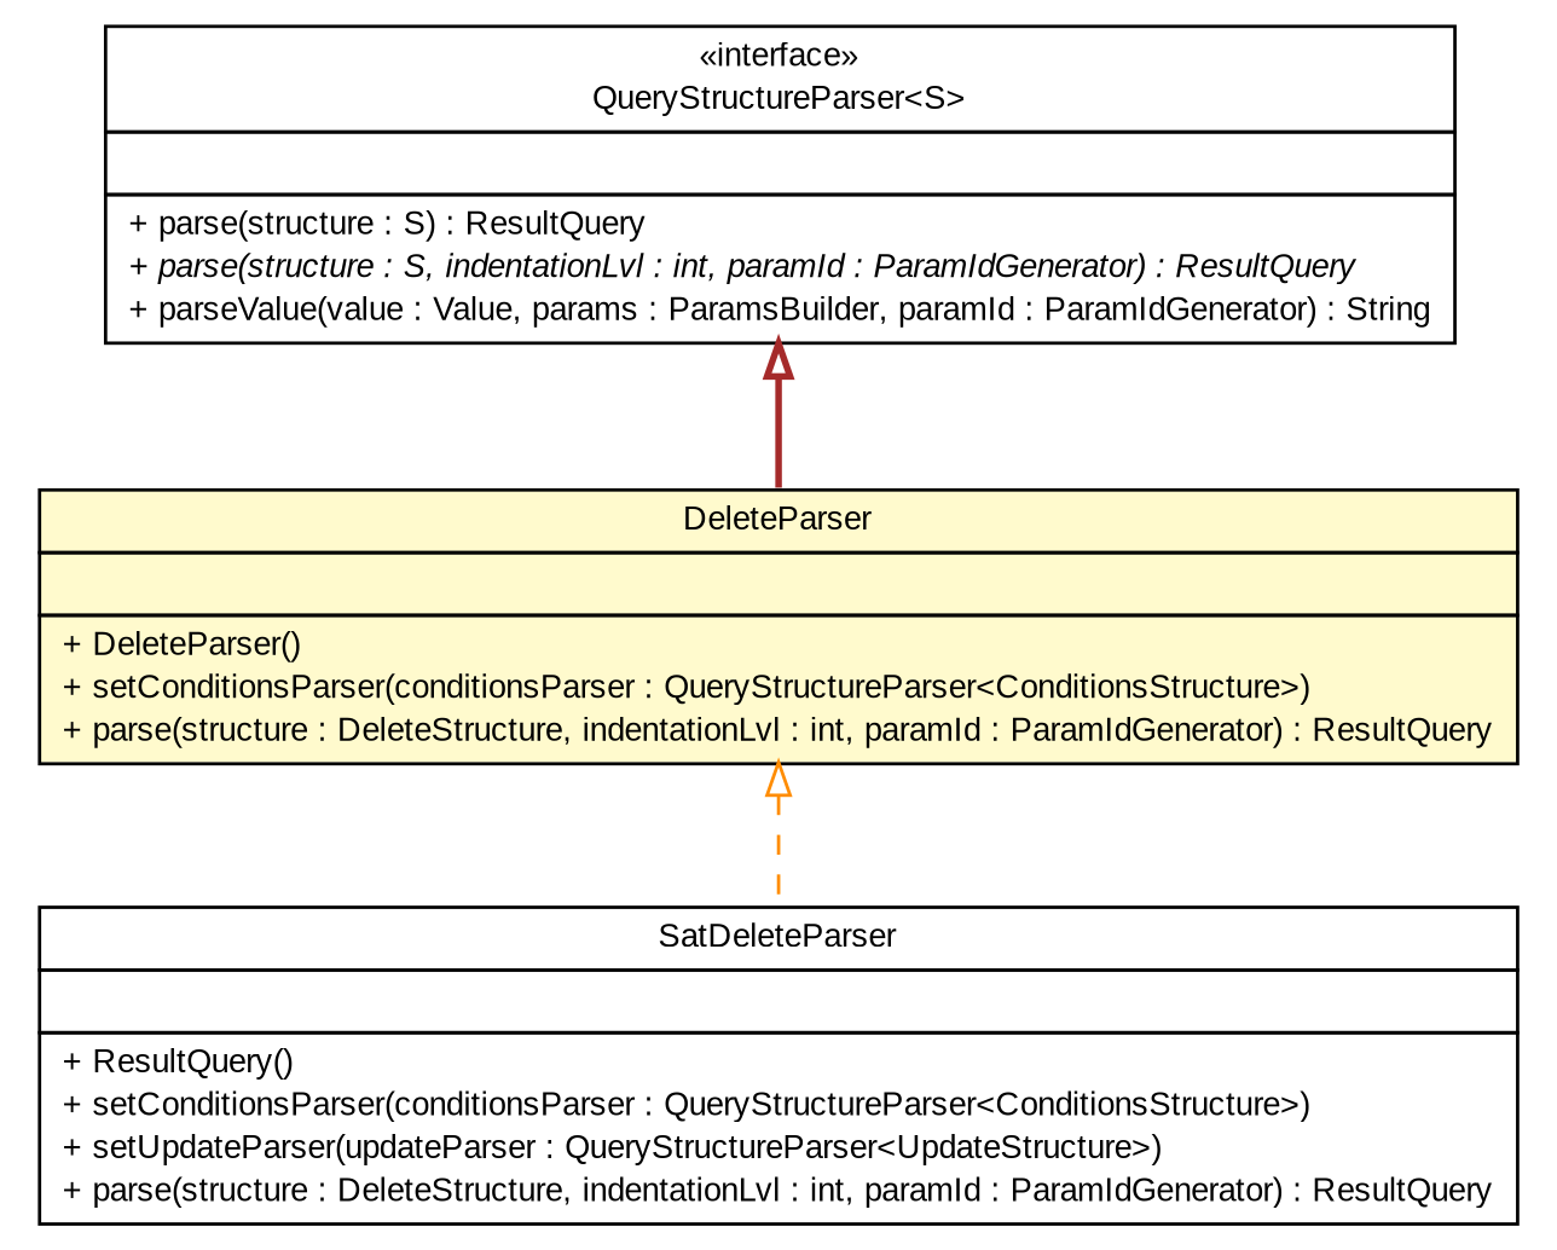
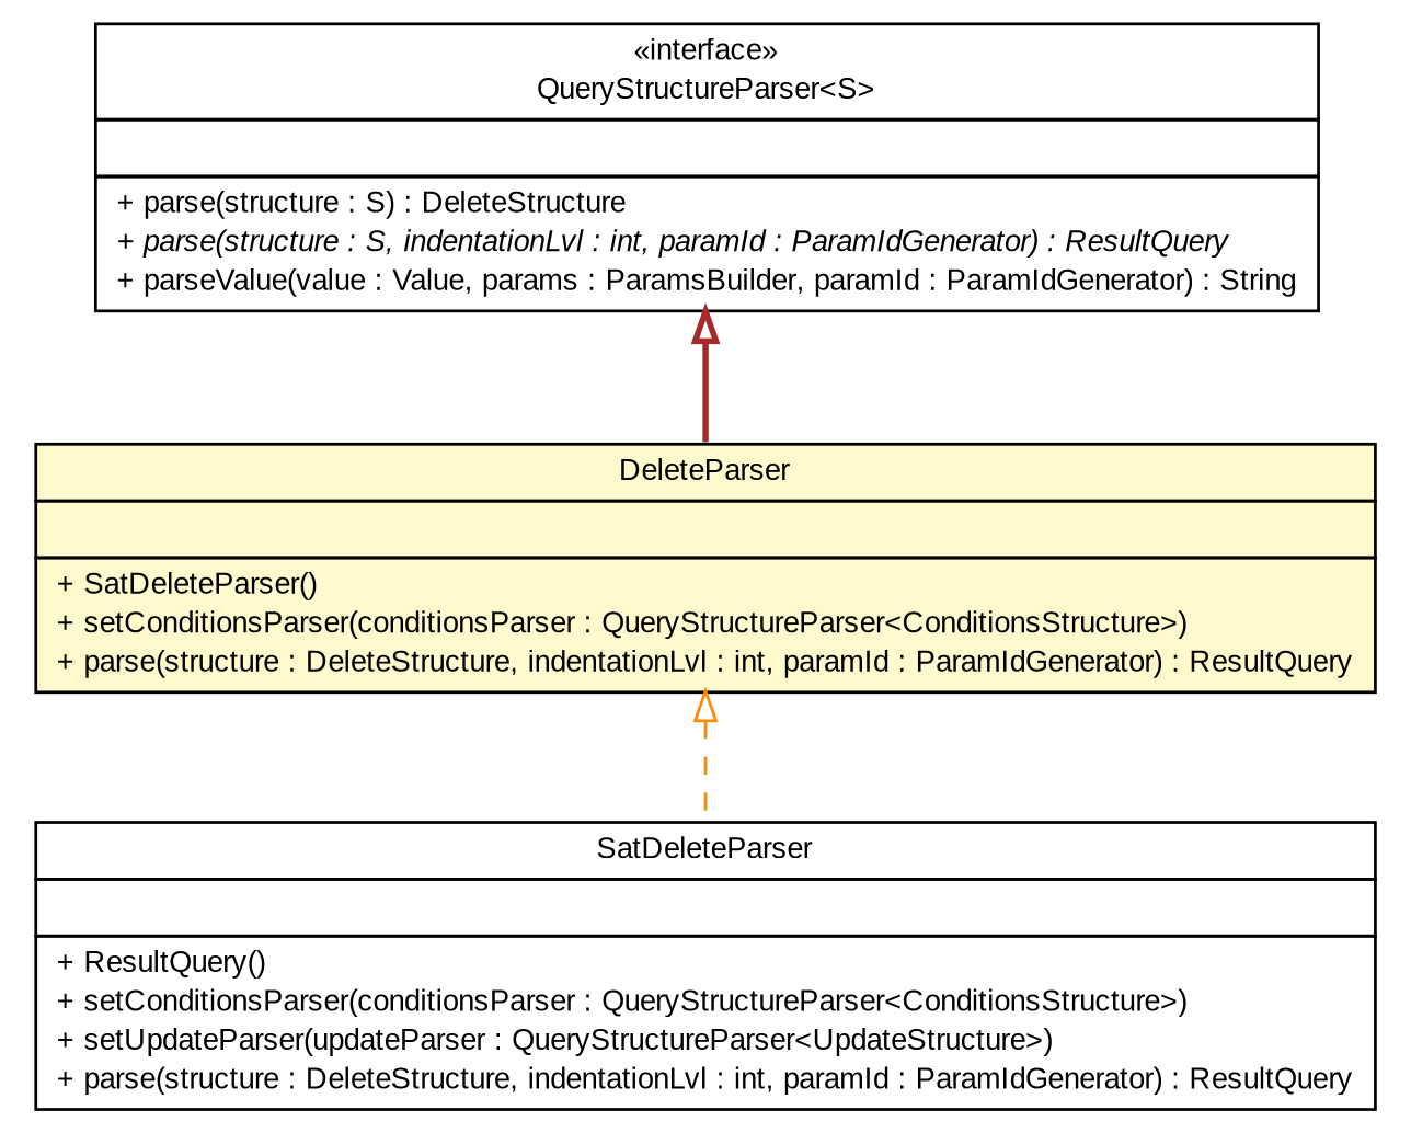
  digraph {
    nodesep=0.25
    ranksep=0.5
    node [fontcolor=black fontname=arial fontsize=10.0 shape=plaintext]
    edge [arrowtail=empty dir=back fontname=arial fontsize=10 headport=p labelfontname=arial labelfontsize=10 tailport=p]
-   n1 [label=<<table title="br.gov.to.sefaz.persistence.query.parser.delete.DeleteParser" border="0" cellborder="1" cellspacing="0" cellpadding="2" port="p" bgcolor="lemonChiffon" href="./DeleteParser.html"> 		<tr><td><table border="0" cellspacing="0" cellpadding="1"> <tr><td align="center" balign="center"> DeleteParser </td></tr> 		</table></td></tr> 		<tr><td><table border="0" cellspacing="0" cellpadding="1"> <tr><td align="left" balign="left">  </td></tr> 		</table></td></tr> 		<tr><td><table border="0" cellspacing="0" cellpadding="1"> <tr><td align="left" balign="left"> + DeleteParser() </td></tr> <tr><td align="left" balign="left"> + setConditionsParser(conditionsParser : QueryStructureParser&lt;ConditionsStructure&gt;) </td></tr> <tr><td align="left" balign="left"> + parse(structure : DeleteStructure, indentationLvl : int, paramId : ParamIdGenerator) : ResultQuery </td></tr> 		</table></td></tr> 		</table>>]
+   n1 [label=<<table title="br.gov.to.sefaz.persistence.query.parser.delete.DeleteParser" border="0" cellborder="1" cellspacing="0" cellpadding="2" port="p" bgcolor="lemonChiffon" href="./DeleteParser.html"> 		<tr><td><table border="0" cellspacing="0" cellpadding="1"> <tr><td align="center" balign="center"> DeleteParser </td></tr> 		</table></td></tr> 		<tr><td><table border="0" cellspacing="0" cellpadding="1"> <tr><td align="left" balign="left">  </td></tr> 		</table></td></tr> 		<tr><td><table border="0" cellspacing="0" cellpadding="1"> <tr><td align="left" balign="left"> + SatDeleteParser() </td></tr> <tr><td align="left" balign="left"> + setConditionsParser(conditionsParser : QueryStructureParser&lt;ConditionsStructure&gt;) </td></tr> <tr><td align="left" balign="left"> + parse(structure : DeleteStructure, indentationLvl : int, paramId : ParamIdGenerator) : ResultQuery </td></tr> 		</table></td></tr> 		</table>>]
    n2 [label=<<table title="br.gov.to.sefaz.persistence.satquery.parser.delete.SatDeleteParser" border="0" cellborder="1" cellspacing="0" cellpadding="2" port="p" href="../../../satquery/parser/delete/SatDeleteParser.html"> 		<tr><td><table border="0" cellspacing="0" cellpadding="1"> <tr><td align="center" balign="center"> SatDeleteParser </td></tr> 		</table></td></tr> 		<tr><td><table border="0" cellspacing="0" cellpadding="1"> <tr><td align="left" balign="left">  </td></tr> 		</table></td></tr> 		<tr><td><table border="0" cellspacing="0" cellpadding="1"> <tr><td align="left" balign="left"> + ResultQuery() </td></tr> <tr><td align="left" balign="left"> + setConditionsParser(conditionsParser : QueryStructureParser&lt;ConditionsStructure&gt;) </td></tr> <tr><td align="left" balign="left"> + setUpdateParser(updateParser : QueryStructureParser&lt;UpdateStructure&gt;) </td></tr> <tr><td align="left" balign="left"> + parse(structure : DeleteStructure, indentationLvl : int, paramId : ParamIdGenerator) : ResultQuery </td></tr> 		</table></td></tr> 		</table>>]
-   n3 [label=<<table title="br.gov.to.sefaz.persistence.query.parser.QueryStructureParser" border="0" cellborder="1" cellspacing="0" cellpadding="2" port="p" href="../QueryStructureParser.html"> 		<tr><td><table border="0" cellspacing="0" cellpadding="1"> <tr><td align="center" balign="center"> &#171;interface&#187; </td></tr> <tr><td align="center" balign="center"> QueryStructureParser&lt;S&gt; </td></tr> 		</table></td></tr> 		<tr><td><table border="0" cellspacing="0" cellpadding="1"> <tr><td align="left" balign="left">  </td></tr> 		</table></td></tr> 		<tr><td><table border="0" cellspacing="0" cellpadding="1"> <tr><td align="left" balign="left"> + parse(structure : S) : ResultQuery </td></tr> <tr><td align="left" balign="left"><font face="arial italic" point-size="10.0"> + parse(structure : S, indentationLvl : int, paramId : ParamIdGenerator) : ResultQuery </font></td></tr> <tr><td align="left" balign="left"> + parseValue(value : Value, params : ParamsBuilder, paramId : ParamIdGenerator) : String </td></tr> 		</table></td></tr> 		</table>>]
+   n3 [label=<<table title="br.gov.to.sefaz.persistence.query.parser.QueryStructureParser" border="0" cellborder="1" cellspacing="0" cellpadding="2" port="p" href="../QueryStructureParser.html"> 		<tr><td><table border="0" cellspacing="0" cellpadding="1"> <tr><td align="center" balign="center"> &#171;interface&#187; </td></tr> <tr><td align="center" balign="center"> QueryStructureParser&lt;S&gt; </td></tr> 		</table></td></tr> 		<tr><td><table border="0" cellspacing="0" cellpadding="1"> <tr><td align="left" balign="left">  </td></tr> 		</table></td></tr> 		<tr><td><table border="0" cellspacing="0" cellpadding="1"> <tr><td align="left" balign="left"> + parse(structure : S) : DeleteStructure </td></tr> <tr><td align="left" balign="left"><font face="arial italic" point-size="10.0"> + parse(structure : S, indentationLvl : int, paramId : ParamIdGenerator) : ResultQuery </font></td></tr> <tr><td align="left" balign="left"> + parseValue(value : Value, params : ParamsBuilder, paramId : ParamIdGenerator) : String </td></tr> 		</table></td></tr> 		</table>>]
    n1 -> n2 [color=darkorange style=dashed]
    n3 -> n1 [color=brown style=bold]
  }
